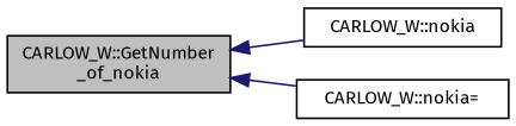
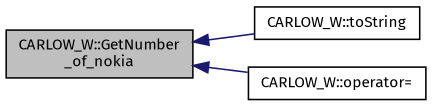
  digraph {
    fontname="Fira Sans"
    rankdir=LR
    node [color=black fillcolor=white fontname="Fira Sans" fontsize=10 shape=record style=filled]
    edge [color=midnightblue dir=back fontname="Fira Sans" fontsize=10 labelfontname=Helvetica labelfontsize=10 style=solid]
    n1 [fillcolor=grey75 fontcolor=black height=0.2 label="CARLOW_W::GetNumber\l_of_nokia" width=0.4]
-   n2 [height=0.2 label="CARLOW_W::nokia" width=0.4]
-   n3 [height=0.2 label="CARLOW_W::nokia=" width=0.4]
+   n2 [height=0.2 label="CARLOW_W::toString" width=0.4]
+   n3 [height=0.2 label="CARLOW_W::operator=" width=0.4]
    n1 -> n2
    n1 -> n3
  }
